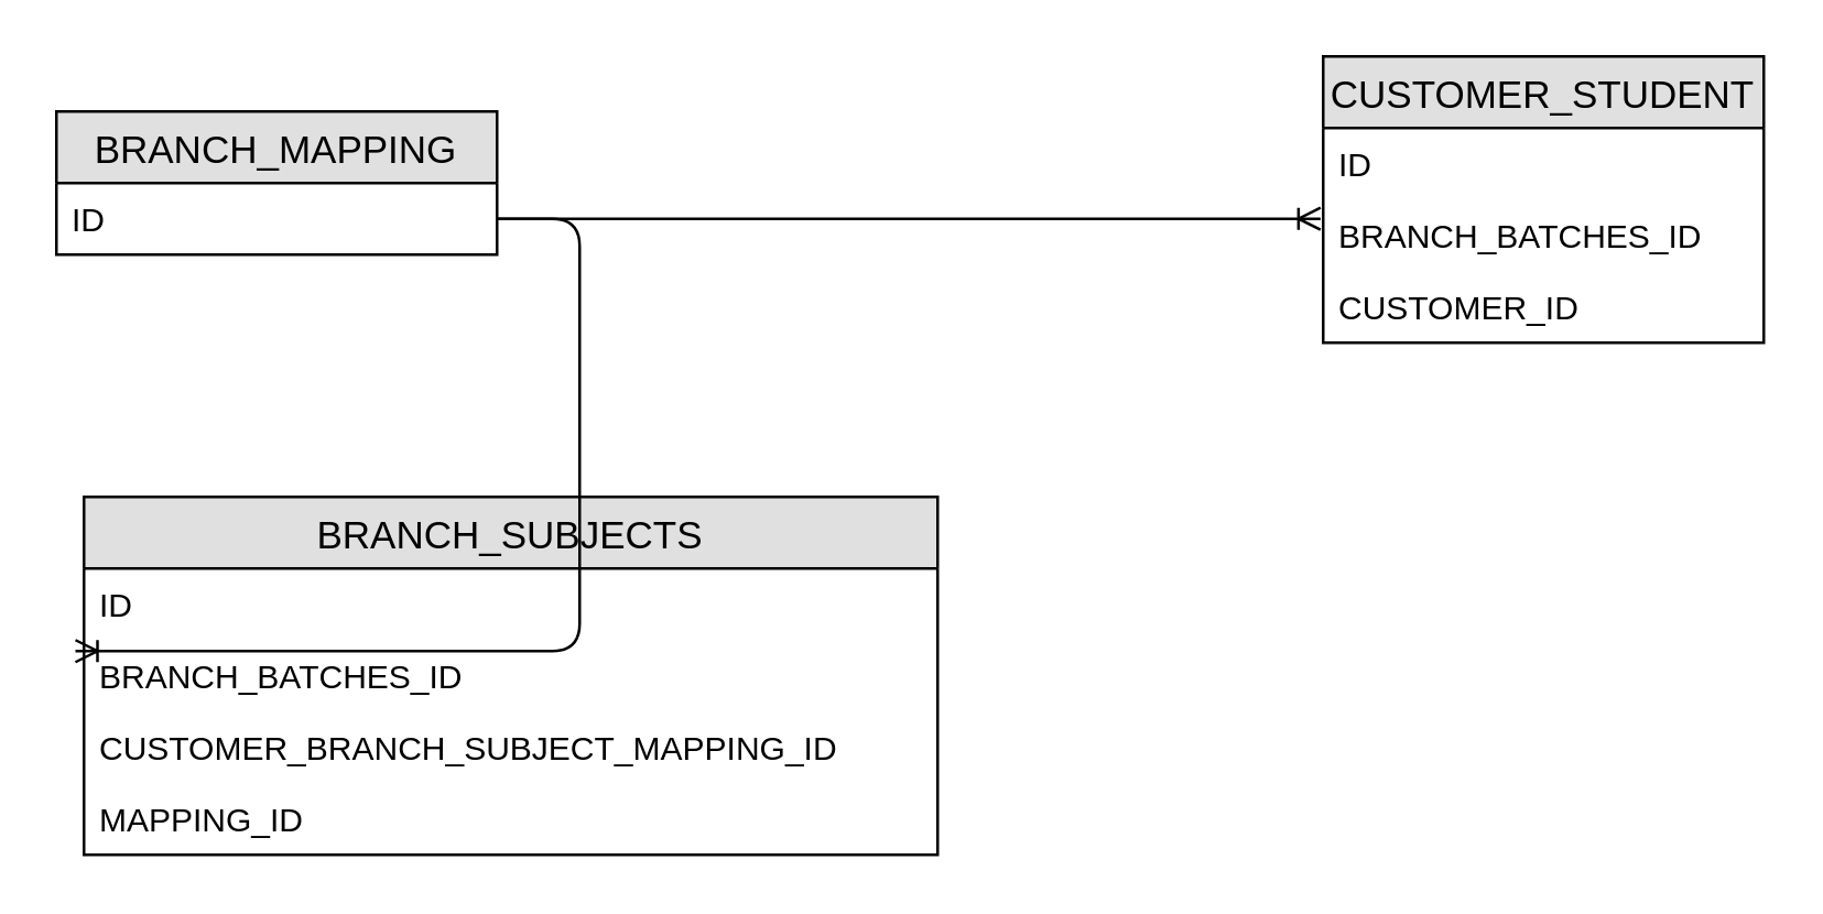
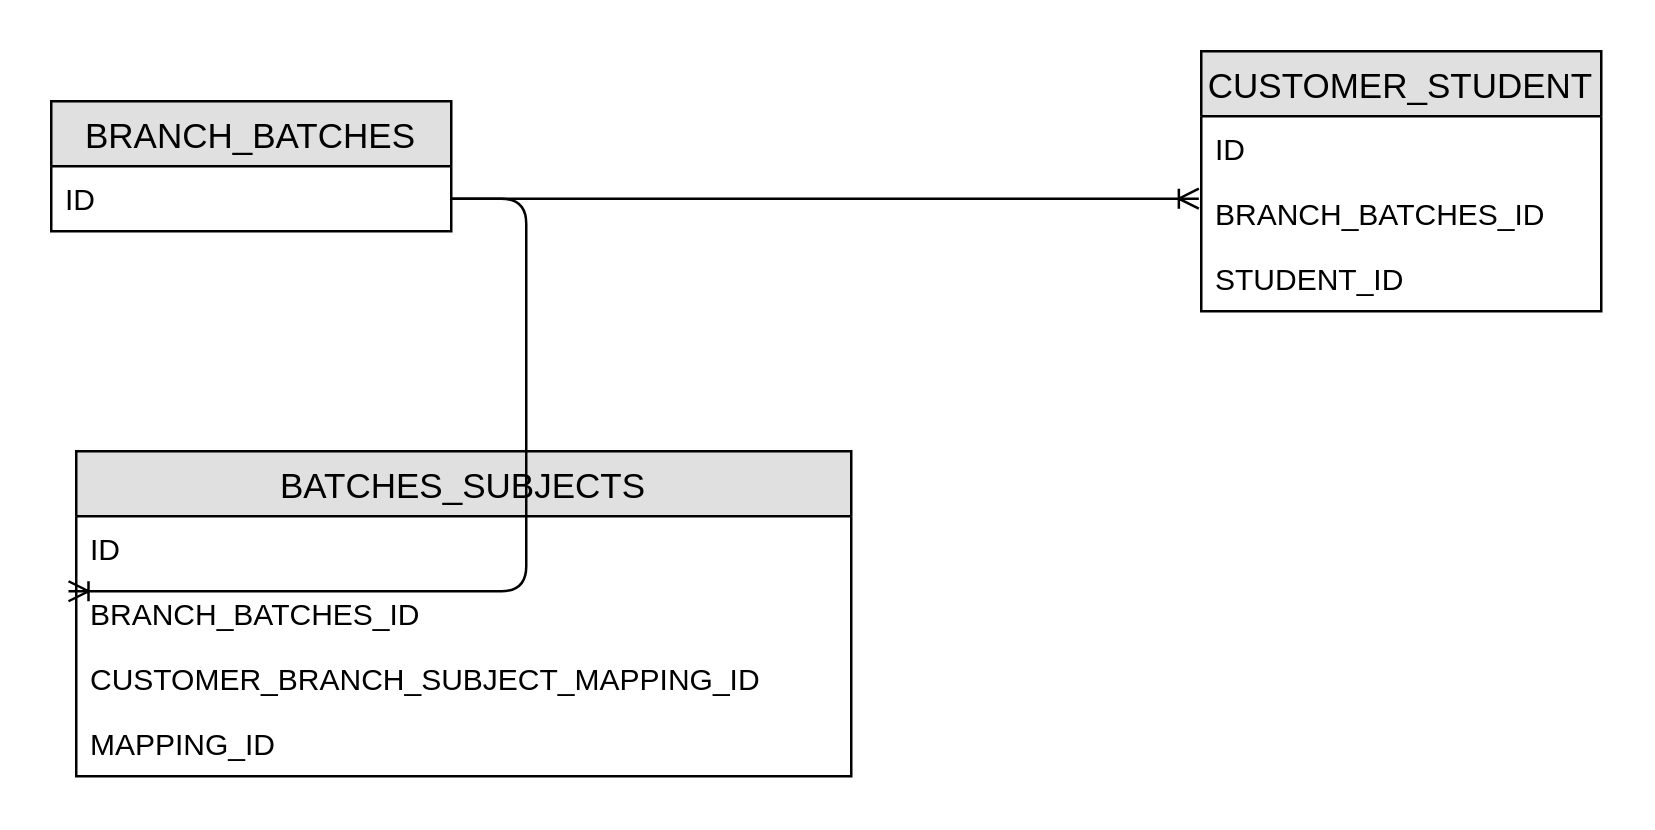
  <mxCell id="0" />
  <mxCell id="1" parent="0" />
- <mxCell id="2" value="BRANCH_MAPPING" style="swimlane;fontStyle=0;childLayout=stackLayout;horizontal=1;startSize=26;fillColor=#e0e0e0;horizontalStack=0;resizeParent=1;resizeParentMax=0;resizeLast=0;collapsible=1;marginBottom=0;swimlaneFillColor=#ffffff;align=center;fontSize=14;" vertex="1" parent="1"><mxGeometry x="20" y="40" width="160" height="52" as="geometry" /></mxCell>
+ <mxCell id="2" value="BRANCH_BATCHES" style="swimlane;fontStyle=0;childLayout=stackLayout;horizontal=1;startSize=26;fillColor=#e0e0e0;horizontalStack=0;resizeParent=1;resizeParentMax=0;resizeLast=0;collapsible=1;marginBottom=0;swimlaneFillColor=#ffffff;align=center;fontSize=14;" vertex="1" parent="1"><mxGeometry x="20" y="40" width="160" height="52" as="geometry" /></mxCell>
  <mxCell id="3" value="ID" style="text;strokeColor=none;fillColor=none;spacingLeft=4;spacingRight=4;overflow=hidden;rotatable=0;points=[[0,0.5],[1,0.5]];portConstraint=eastwest;fontSize=12;" vertex="1" parent="2"><mxGeometry y="26" width="160" height="26" as="geometry" /></mxCell>
  <mxCell id="4" value="CUSTOMER_STUDENT" style="swimlane;fontStyle=0;childLayout=stackLayout;horizontal=1;startSize=26;fillColor=#e0e0e0;horizontalStack=0;resizeParent=1;resizeParentMax=0;resizeLast=0;collapsible=1;marginBottom=0;swimlaneFillColor=#ffffff;align=center;fontSize=14;" vertex="1" parent="1"><mxGeometry x="480" y="20" width="160" height="104" as="geometry" /></mxCell>
  <mxCell id="5" value="ID" style="text;strokeColor=none;fillColor=none;spacingLeft=4;spacingRight=4;overflow=hidden;rotatable=0;points=[[0,0.5],[1,0.5]];portConstraint=eastwest;fontSize=12;" vertex="1" parent="4"><mxGeometry y="26" width="160" height="26" as="geometry" /></mxCell>
  <mxCell id="6" value="BRANCH_BATCHES_ID" style="text;strokeColor=none;fillColor=none;spacingLeft=4;spacingRight=4;overflow=hidden;rotatable=0;points=[[0,0.5],[1,0.5]];portConstraint=eastwest;fontSize=12;" vertex="1" parent="4"><mxGeometry y="52" width="160" height="26" as="geometry" /></mxCell>
- <mxCell id="7" value="CUSTOMER_ID" style="text;strokeColor=none;fillColor=none;spacingLeft=4;spacingRight=4;overflow=hidden;rotatable=0;points=[[0,0.5],[1,0.5]];portConstraint=eastwest;fontSize=12;" vertex="1" parent="4"><mxGeometry y="78" width="160" height="26" as="geometry" /></mxCell>
- <mxCell id="8" value="BRANCH_SUBJECTS" style="swimlane;fontStyle=0;childLayout=stackLayout;horizontal=1;startSize=26;fillColor=#e0e0e0;horizontalStack=0;resizeParent=1;resizeParentMax=0;resizeLast=0;collapsible=1;marginBottom=0;swimlaneFillColor=#ffffff;align=center;fontSize=14;" vertex="1" parent="1"><mxGeometry x="30" y="180" width="310" height="130" as="geometry" /></mxCell>
+ <mxCell id="7" value="STUDENT_ID" style="text;strokeColor=none;fillColor=none;spacingLeft=4;spacingRight=4;overflow=hidden;rotatable=0;points=[[0,0.5],[1,0.5]];portConstraint=eastwest;fontSize=12;" vertex="1" parent="4"><mxGeometry y="78" width="160" height="26" as="geometry" /></mxCell>
+ <mxCell id="8" value="BATCHES_SUBJECTS" style="swimlane;fontStyle=0;childLayout=stackLayout;horizontal=1;startSize=26;fillColor=#e0e0e0;horizontalStack=0;resizeParent=1;resizeParentMax=0;resizeLast=0;collapsible=1;marginBottom=0;swimlaneFillColor=#ffffff;align=center;fontSize=14;" vertex="1" parent="1"><mxGeometry x="30" y="180" width="310" height="130" as="geometry" /></mxCell>
  <mxCell id="9" value="ID" style="text;strokeColor=none;fillColor=none;spacingLeft=4;spacingRight=4;overflow=hidden;rotatable=0;points=[[0,0.5],[1,0.5]];portConstraint=eastwest;fontSize=12;" vertex="1" parent="8"><mxGeometry y="26" width="310" height="26" as="geometry" /></mxCell>
  <mxCell id="10" value="BRANCH_BATCHES_ID" style="text;strokeColor=none;fillColor=none;spacingLeft=4;spacingRight=4;overflow=hidden;rotatable=0;points=[[0,0.5],[1,0.5]];portConstraint=eastwest;fontSize=12;" vertex="1" parent="8"><mxGeometry y="52" width="310" height="26" as="geometry" /></mxCell>
  <mxCell id="11" value="CUSTOMER_BRANCH_SUBJECT_MAPPING_ID" style="text;strokeColor=none;fillColor=none;spacingLeft=4;spacingRight=4;overflow=hidden;rotatable=0;points=[[0,0.5],[1,0.5]];portConstraint=eastwest;fontSize=12;" vertex="1" parent="8"><mxGeometry y="78" width="310" height="26" as="geometry" /></mxCell>
  <mxCell id="12" value="MAPPING_ID" style="text;strokeColor=none;fillColor=none;spacingLeft=4;spacingRight=4;overflow=hidden;rotatable=0;points=[[0,0.5],[1,0.5]];portConstraint=eastwest;fontSize=12;" vertex="1" parent="8"><mxGeometry y="104" width="310" height="26" as="geometry" /></mxCell>
  <mxCell id="13" value="" style="edgeStyle=entityRelationEdgeStyle;fontSize=12;html=1;endArrow=ERoneToMany;entryX=-0.006;entryY=0.269;entryDx=0;entryDy=0;entryPerimeter=0;exitX=1;exitY=0.5;exitDx=0;exitDy=0;" edge="1" parent="1" source="3" target="6"><mxGeometry width="100" height="100" relative="1" as="geometry"><mxPoint x="230" y="130" as="sourcePoint" /><mxPoint x="330" y="30" as="targetPoint" /></mxGeometry></mxCell>
  <mxCell id="14" value="" style="edgeStyle=entityRelationEdgeStyle;fontSize=12;html=1;endArrow=ERoneToMany;entryX=-0.01;entryY=0.154;entryDx=0;entryDy=0;entryPerimeter=0;" edge="1" parent="1" source="3" target="10"><mxGeometry width="100" height="100" relative="1" as="geometry"><mxPoint x="190" y="89" as="sourcePoint" /><mxPoint x="489.04" y="88.994" as="targetPoint" /></mxGeometry></mxCell>
